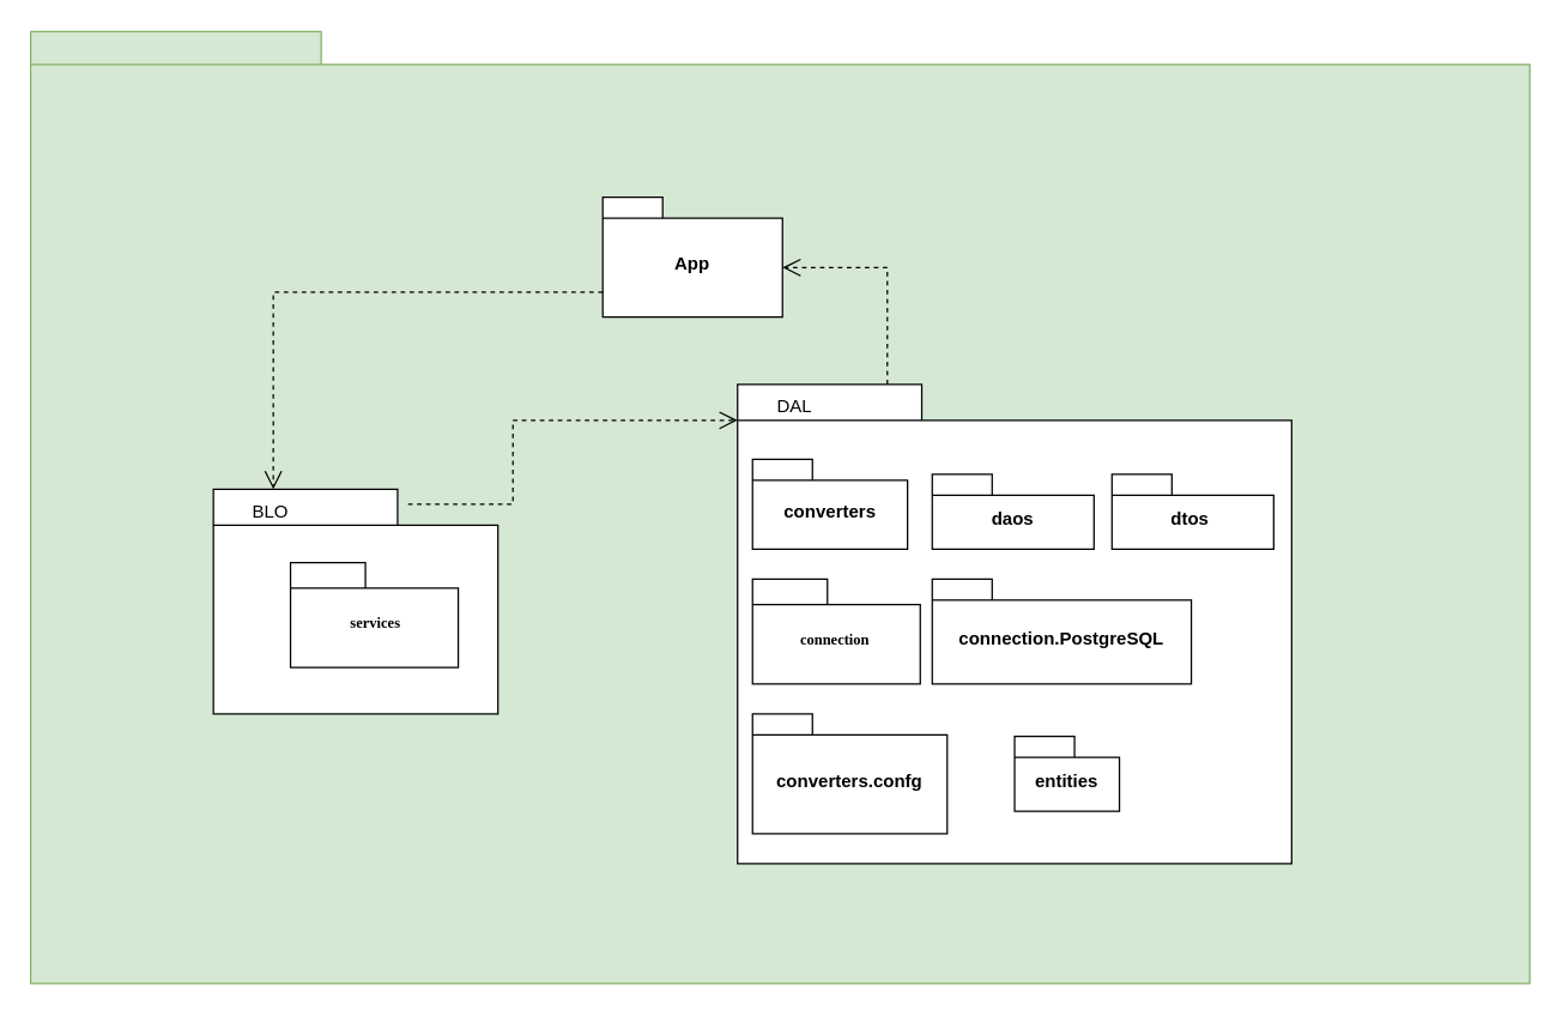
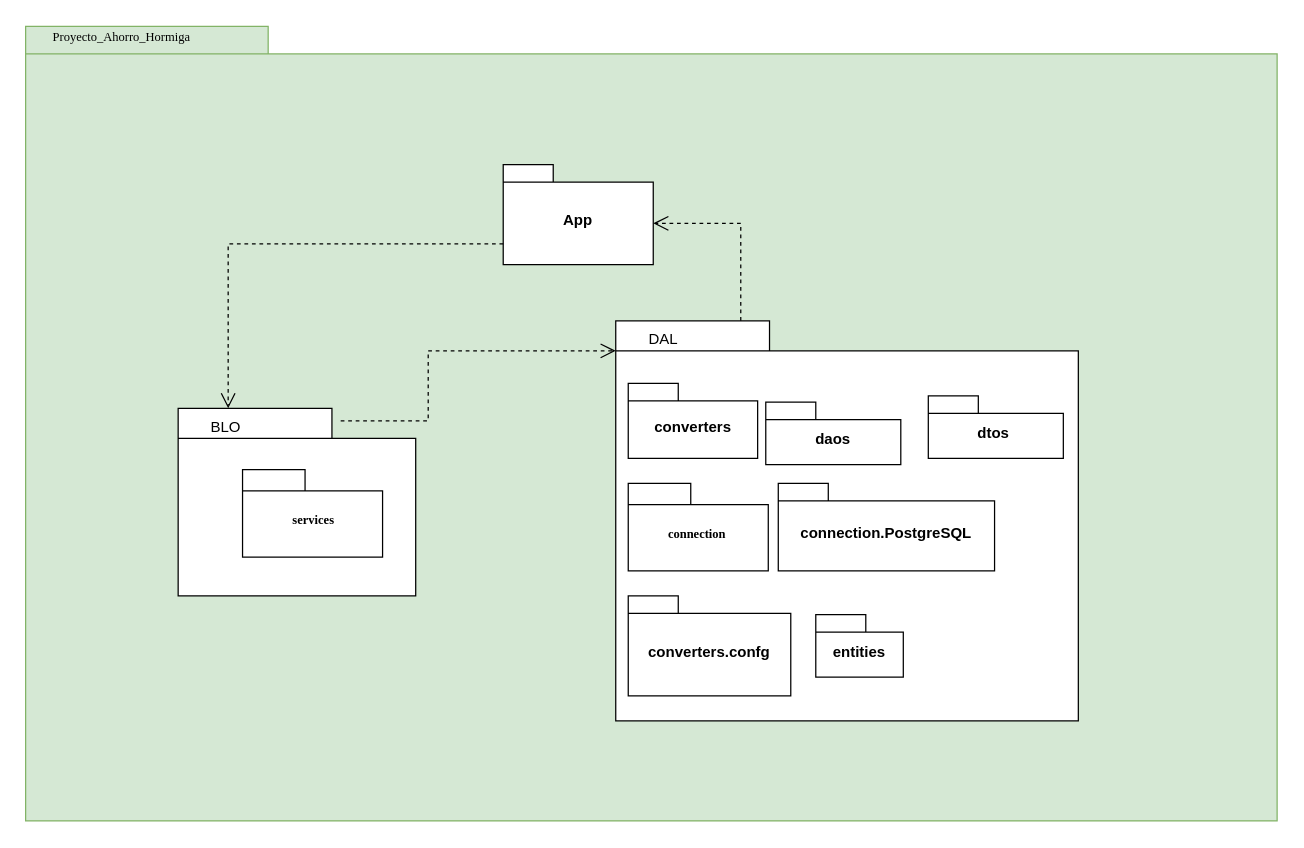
  <mxCell id="0" />
  <mxCell id="1" parent="0" />
  <mxCell id="2" value="" style="shape=folder;fontStyle=1;spacingTop=10;tabWidth=194;tabHeight=22;tabPosition=left;html=1;rounded=0;shadow=0;comic=0;labelBackgroundColor=none;strokeWidth=1;fillColor=#d5e8d4;fontFamily=Verdana;fontSize=10;align=center;strokeColor=#82b366;" parent="1" vertex="1"><mxGeometry x="20" y="20.5" width="1001" height="635.5" as="geometry" /></mxCell>
+ <mxCell id="3" value="Proyecto_Ahorro_Hormiga" style="text;html=1;align=left;verticalAlign=top;spacingTop=-4;fontSize=10;fontFamily=Verdana" parent="1" vertex="1"><mxGeometry x="39.5" y="20.5" width="130" height="20" as="geometry" /></mxCell>
  <mxCell id="4" value="App" style="shape=folder;fontStyle=1;spacingTop=10;tabWidth=40;tabHeight=14;tabPosition=left;html=1;whiteSpace=wrap;" vertex="1" parent="1"><mxGeometry x="402" y="131" width="120" height="80" as="geometry" /></mxCell>
  <mxCell id="5" value="" style="shape=folder;fontStyle=1;spacingTop=10;tabWidth=123;tabHeight=24;tabPosition=left;html=1;rounded=0;shadow=0;comic=0;labelBackgroundColor=none;strokeColor=#000000;strokeWidth=1;fillColor=#ffffff;fontFamily=Verdana;fontSize=10;fontColor=#000000;align=center;" vertex="1" parent="1"><mxGeometry x="142" y="326" width="190" height="150" as="geometry" /></mxCell>
  <mxCell id="6" value="" style="group" vertex="1" connectable="0" parent="1"><mxGeometry x="160.5" y="336" width="280" height="130" as="geometry" /></mxCell>
  <mxCell id="7" value="services" style="shape=folder;fontStyle=1;spacingTop=10;tabWidth=50;tabHeight=17;tabPosition=left;html=1;rounded=0;shadow=0;comic=0;labelBackgroundColor=none;strokeWidth=1;fontFamily=Verdana;fontSize=10;align=center;" vertex="1" parent="6"><mxGeometry x="33" y="39" width="112" height="70" as="geometry" /></mxCell>
  <mxCell id="8" value="BLO&amp;nbsp;" style="text;html=1;align=center;verticalAlign=middle;whiteSpace=wrap;rounded=0;" vertex="1" parent="1"><mxGeometry x="152" y="326" width="60" height="30" as="geometry" /></mxCell>
  <mxCell id="9" style="rounded=0;html=1;dashed=1;labelBackgroundColor=none;startFill=0;endArrow=open;endFill=0;endSize=10;fontFamily=Verdana;fontSize=10;edgeStyle=elbowEdgeStyle;exitX=0;exitY=0;exitDx=0;exitDy=63.5;exitPerimeter=0;entryX=0.5;entryY=0;entryDx=0;entryDy=0;" edge="1" parent="1" source="4" target="8"><mxGeometry relative="1" as="geometry"><mxPoint x="249" y="161" as="sourcePoint" /><mxPoint x="249" y="237" as="targetPoint" /><Array as="points"><mxPoint x="182" y="266" /></Array></mxGeometry></mxCell>
  <mxCell id="10" value="" style="shape=folder;fontStyle=1;spacingTop=10;tabWidth=123;tabHeight=24;tabPosition=left;html=1;rounded=0;shadow=0;comic=0;labelBackgroundColor=none;strokeColor=#000000;strokeWidth=1;fillColor=#ffffff;fontFamily=Verdana;fontSize=10;fontColor=#000000;align=center;" vertex="1" parent="1"><mxGeometry x="492" y="256" width="370" height="320" as="geometry" /></mxCell>
- <mxCell id="11" value="daos" style="shape=folder;fontStyle=1;spacingTop=10;tabWidth=40;tabHeight=14;tabPosition=left;html=1;whiteSpace=wrap;" vertex="1" parent="1"><mxGeometry x="622" y="316" width="108" height="50" as="geometry" /></mxCell>
+ <mxCell id="11" value="daos" style="shape=folder;fontStyle=1;spacingTop=10;tabWidth=40;tabHeight=14;tabPosition=left;html=1;whiteSpace=wrap;" vertex="1" parent="1"><mxGeometry x="612" y="321" width="108" height="50" as="geometry" /></mxCell>
  <mxCell id="12" value="converters" style="shape=folder;fontStyle=1;spacingTop=10;tabWidth=40;tabHeight=14;tabPosition=left;html=1;whiteSpace=wrap;" vertex="1" parent="1"><mxGeometry x="502" y="306" width="103.5" height="60" as="geometry" /></mxCell>
  <mxCell id="13" style="rounded=0;html=1;dashed=1;labelBackgroundColor=none;startFill=0;endArrow=open;endFill=0;endSize=10;fontFamily=Verdana;fontSize=10;edgeStyle=elbowEdgeStyle;entryX=0;entryY=0;entryDx=120;entryDy=47;entryPerimeter=0;" edge="1" parent="1" target="4"><mxGeometry relative="1" as="geometry"><mxPoint x="592" y="256" as="sourcePoint" /><mxPoint x="605.5" y="116" as="targetPoint" /><Array as="points"><mxPoint x="592" y="236" /></Array></mxGeometry></mxCell>
  <mxCell id="14" value="dtos&amp;nbsp;" style="shape=folder;fontStyle=1;spacingTop=10;tabWidth=40;tabHeight=14;tabPosition=left;html=1;whiteSpace=wrap;" vertex="1" parent="1"><mxGeometry x="742" y="316" width="108" height="50" as="geometry" /></mxCell>
  <mxCell id="15" value="DAL&amp;nbsp;" style="text;html=1;align=center;verticalAlign=middle;whiteSpace=wrap;rounded=0;" vertex="1" parent="1"><mxGeometry x="502" y="256" width="60" height="30" as="geometry" /></mxCell>
  <mxCell id="16" style="rounded=0;html=1;dashed=1;labelBackgroundColor=none;startFill=0;endArrow=open;endFill=0;endSize=10;fontFamily=Verdana;fontSize=10;edgeStyle=elbowEdgeStyle;entryX=0;entryY=0;entryDx=0;entryDy=24;entryPerimeter=0;" edge="1" parent="1" target="10"><mxGeometry relative="1" as="geometry"><mxPoint x="272" y="336" as="sourcePoint" /><mxPoint x="522" y="193" as="targetPoint" /><Array as="points"><mxPoint x="342" y="316" /></Array></mxGeometry></mxCell>
  <mxCell id="17" value="connection&amp;nbsp;" style="shape=folder;fontStyle=1;spacingTop=10;tabWidth=50;tabHeight=17;tabPosition=left;html=1;rounded=0;shadow=0;comic=0;labelBackgroundColor=none;strokeWidth=1;fontFamily=Verdana;fontSize=10;align=center;" vertex="1" parent="1"><mxGeometry x="502" y="386" width="112" height="70" as="geometry" /></mxCell>
  <mxCell id="18" value="connection.PostgreSQL" style="shape=folder;fontStyle=1;spacingTop=10;tabWidth=40;tabHeight=14;tabPosition=left;html=1;whiteSpace=wrap;" vertex="1" parent="1"><mxGeometry x="622" y="386" width="173" height="70" as="geometry" /></mxCell>
  <mxCell id="19" value="converters.confg" style="shape=folder;fontStyle=1;spacingTop=10;tabWidth=40;tabHeight=14;tabPosition=left;html=1;whiteSpace=wrap;" vertex="1" parent="1"><mxGeometry x="502" y="476" width="130" height="80" as="geometry" /></mxCell>
- <mxCell id="20" value="entities" style="shape=folder;fontStyle=1;spacingTop=10;tabWidth=40;tabHeight=14;tabPosition=left;html=1;whiteSpace=wrap;" vertex="1" parent="1"><mxGeometry x="677" y="491" width="70" height="50" as="geometry" /></mxCell>
+ <mxCell id="20" value="entities" style="shape=folder;fontStyle=1;spacingTop=10;tabWidth=40;tabHeight=14;tabPosition=left;html=1;whiteSpace=wrap;" vertex="1" parent="1"><mxGeometry x="652" y="491" width="70" height="50" as="geometry" /></mxCell>
